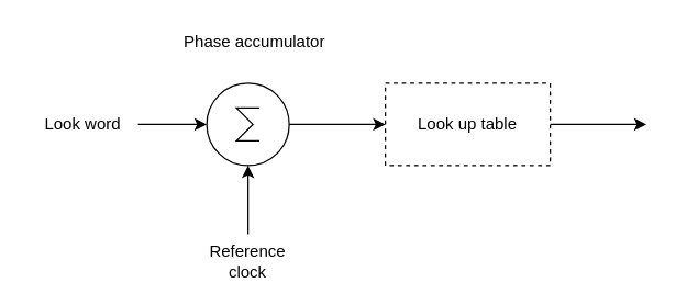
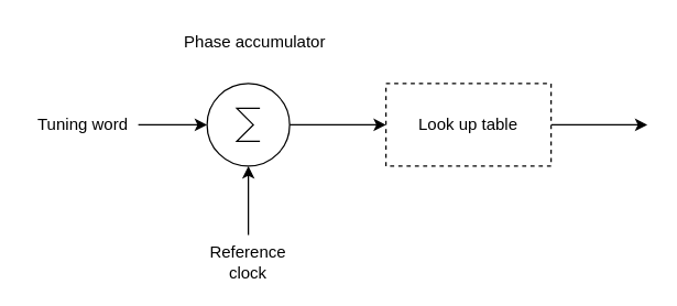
  <mxCell id="0" />
  <mxCell id="1" parent="0" />
  <mxCell id="2" style="edgeStyle=orthogonalEdgeStyle;rounded=0;orthogonalLoop=1;jettySize=auto;html=1;exitX=1;exitY=0.5;exitDx=0;exitDy=0;exitPerimeter=0;entryX=0;entryY=0.5;entryDx=0;entryDy=0;" parent="1" source="3" target="5" edge="1"><mxGeometry relative="1" as="geometry" /></mxCell>
  <mxCell id="3" value="" style="verticalLabelPosition=bottom;shadow=0;dashed=0;align=center;fillColor=#ffffff;html=1;verticalAlign=top;strokeWidth=1;shape=mxgraph.electrical.abstract.sum;" parent="1" vertex="1"><mxGeometry x="150" y="60" width="60" height="60" as="geometry" /></mxCell>
  <mxCell id="4" style="edgeStyle=orthogonalEdgeStyle;rounded=0;orthogonalLoop=1;jettySize=auto;html=1;exitX=1;exitY=0.5;exitDx=0;exitDy=0;" parent="1" source="5" edge="1"><mxGeometry relative="1" as="geometry"><mxPoint x="470" y="90" as="targetPoint" /></mxGeometry></mxCell>
  <mxCell id="5" value="Look up table" style="rounded=0;whiteSpace=wrap;html=1;strokeColor=#000000;fillColor=#FFFFFF;dashed=1;" parent="1" vertex="1"><mxGeometry x="280" y="60" width="120" height="60" as="geometry" /></mxCell>
  <mxCell id="6" value="Phase accumulator" style="text;html=1;strokeColor=none;fillColor=none;align=center;verticalAlign=middle;whiteSpace=wrap;rounded=0;" parent="1" vertex="1"><mxGeometry x="120" y="20" width="130" height="20" as="geometry" /></mxCell>
  <mxCell id="7" value="" style="endArrow=classic;html=1;entryX=0;entryY=0.5;entryDx=0;entryDy=0;entryPerimeter=0;" parent="1" target="3" edge="1"><mxGeometry width="50" height="50" relative="1" as="geometry"><mxPoint x="100" y="90" as="sourcePoint" /><mxPoint x="170" y="140" as="targetPoint" /></mxGeometry></mxCell>
  <mxCell id="8" value="" style="endArrow=classic;html=1;entryX=0.5;entryY=1;entryDx=0;entryDy=0;entryPerimeter=0;" parent="1" target="3" edge="1"><mxGeometry width="50" height="50" relative="1" as="geometry"><mxPoint x="180" y="170" as="sourcePoint" /><mxPoint x="160" y="220" as="targetPoint" /></mxGeometry></mxCell>
  <mxCell id="9" value="Reference clock" style="text;html=1;strokeColor=none;fillColor=none;align=center;verticalAlign=middle;whiteSpace=wrap;rounded=0;" parent="1" vertex="1"><mxGeometry x="145" y="180" width="70" height="20" as="geometry" /></mxCell>
- <mxCell id="10" value="Look word&lt;br&gt;" style="text;html=1;strokeColor=none;fillColor=none;align=center;verticalAlign=middle;whiteSpace=wrap;rounded=0;" parent="1" vertex="1"><mxGeometry x="20" y="80" width="80" height="20" as="geometry" /></mxCell>
+ <mxCell id="10" value="Tuning word&lt;br&gt;" style="text;html=1;strokeColor=none;fillColor=none;align=center;verticalAlign=middle;whiteSpace=wrap;rounded=0;" parent="1" vertex="1"><mxGeometry x="20" y="80" width="80" height="20" as="geometry" /></mxCell>
